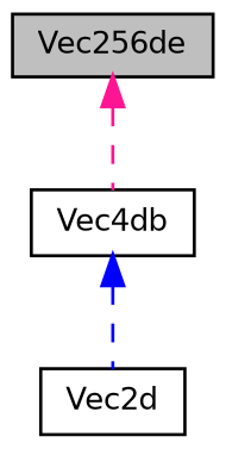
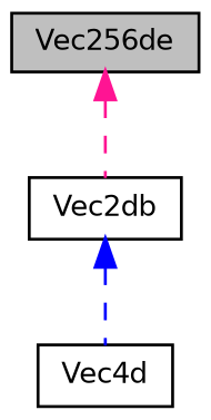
  digraph {
    node [color=black fillcolor=white fontname=Helvetica fontsize=10 shape=record style=filled]
    edge [dir=back fontname=Helvetica fontsize=10 labelfontname=Helvetica labelfontsize=10 style=dashed]
    n1 [fillcolor=grey75 fontcolor=black height=0.2 label=Vec256de width=0.4]
-   n2 [height=0.2 label=Vec4db width=0.4]
-   n3 [height=0.2 label=Vec2d width=0.4]
+   n2 [height=0.2 label=Vec2db width=0.4]
+   n3 [height=0.2 label=Vec4d width=0.4]
    n1 -> n2 [color=deeppink]
    n2 -> n3 [color=blue]
  }
